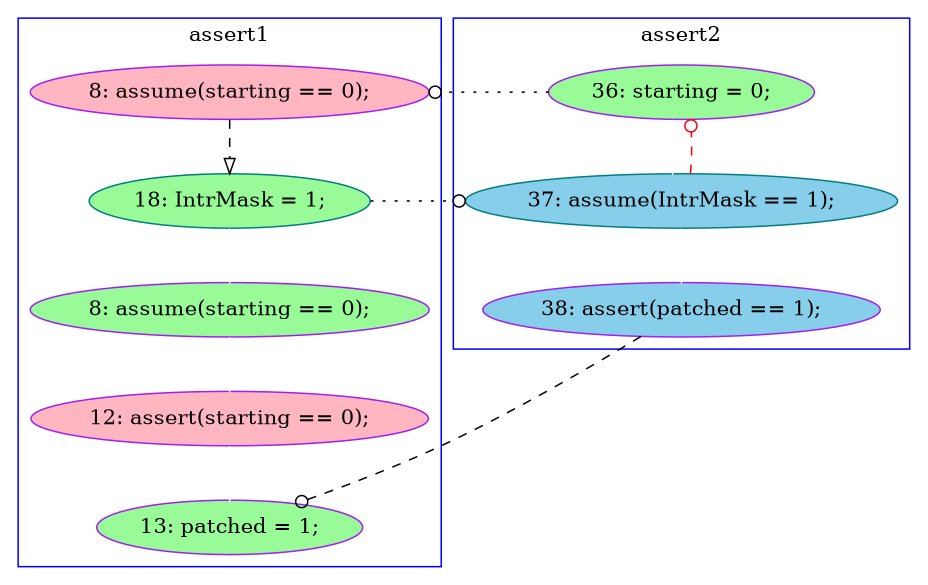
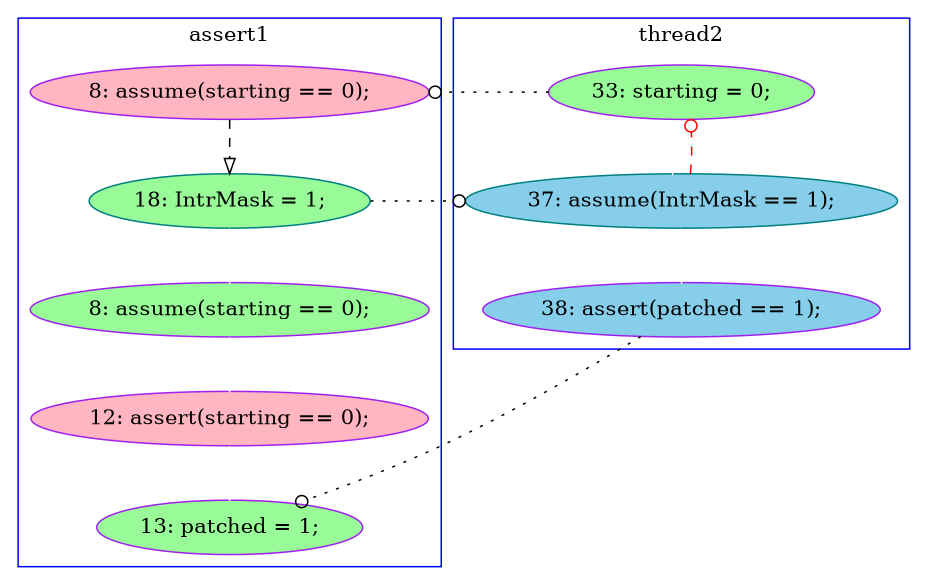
  digraph {
    node [color=purple fillcolor=palegreen style=filled]
    edge [color=white style=solid]
    n1 [fillcolor=skyblue label="38: assert(patched == 1);"]
    n2 [color=teal fillcolor=skyblue label="37: assume(IntrMask == 1);"]
-   n3 [label="36: starting = 0;"]
+   n3 [label="33: starting = 0;"]
    n4 [label="13: patched = 1;"]
    n5 [fillcolor=lightpink label="12: assert(starting == 0);"]
    n6 [color=teal label="18: IntrMask = 1;"]
    n7 [fillcolor=lightpink label="8: assume(starting == 0);"]
    n8 [label="8: assume(starting == 0);"]
    subgraph cluster_1 {
      color=blue
-     label=assert2
+     label=thread2
      n1
      n2
      n3
    }
    subgraph cluster_2 {
      color=blue
      label=assert1
      n4
      n5
      n6
      n7
      n8
    }
-   n1 -> n4 [arrowhead=odot color=black constraint=false style=dashed]
+   n1 -> n4 [arrowhead=odot color=black constraint=false style=dotted]
    n2 -> n1
    n2 -> n3 [arrowhead=odot color=red constraint=false style=dashed]
    n3 -> n2
    n3 -> n7 [arrowhead=odot color=black constraint=false style=dotted]
    n5 -> n4
    n6 -> n2 [arrowhead=odot color=black constraint=false style=dotted]
    n6 -> n8
    n7 -> n6 [arrowhead=onormal color=black style=dashed]
    n8 -> n5
  }
